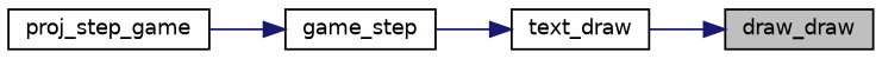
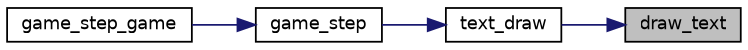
  digraph {
    rankdir=RL
    node [color=black fillcolor=white fontname=Helvetica fontsize=10 shape=record style=filled]
    edge [color=midnightblue dir=back fontname=Helvetica fontsize=10 labelfontname=Helvetica labelfontsize=10 style=solid]
-   n1 [fillcolor=grey75 fontcolor=black height=0.2 label=draw_draw width=0.4]
+   n1 [fillcolor=grey75 fontcolor=black height=0.2 label=draw_text width=0.4]
    n2 [height=0.2 label=text_draw width=0.4]
    n3 [height=0.2 label=game_step width=0.4]
-   n4 [height=0.2 label=proj_step_game width=0.4]
+   n4 [height=0.2 label=game_step_game width=0.4]
    n1 -> n2
    n2 -> n3
    n3 -> n4
  }
